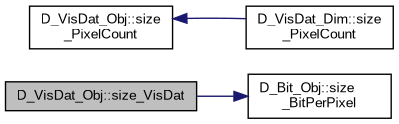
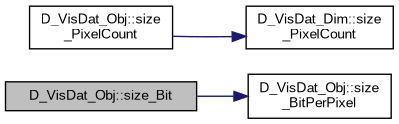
  digraph {
    fontname="Liberation Sans"
    rankdir=LR
    node [color=black fillcolor=white fontname="Liberation Sans" fontsize=10 shape=record style=filled]
    edge [color=midnightblue fontname="Liberation Sans" fontsize=10 labelfontname=Helvetica labelfontsize=10 style=solid]
-   n1 [fillcolor=grey75 fontcolor=black height=0.2 label="D_VisDat_Obj::size_VisDat" width=0.4]
-   n2 [height=0.2 label="D_Bit_Obj::size\l_BitPerPixel" width=0.4]
+   n1 [fillcolor=grey75 fontcolor=black height=0.2 label="D_VisDat_Obj::size_Bit" width=0.4]
+   n2 [height=0.2 label="D_VisDat_Obj::size\l_BitPerPixel" width=0.4]
    n3 [height=0.2 label="D_VisDat_Obj::size\l_PixelCount" width=0.4]
    n4 [height=0.2 label="D_VisDat_Dim::size\l_PixelCount" width=0.4]
    n1 -> n2
-   n4 -> n3
+   n3 -> n4
  }
